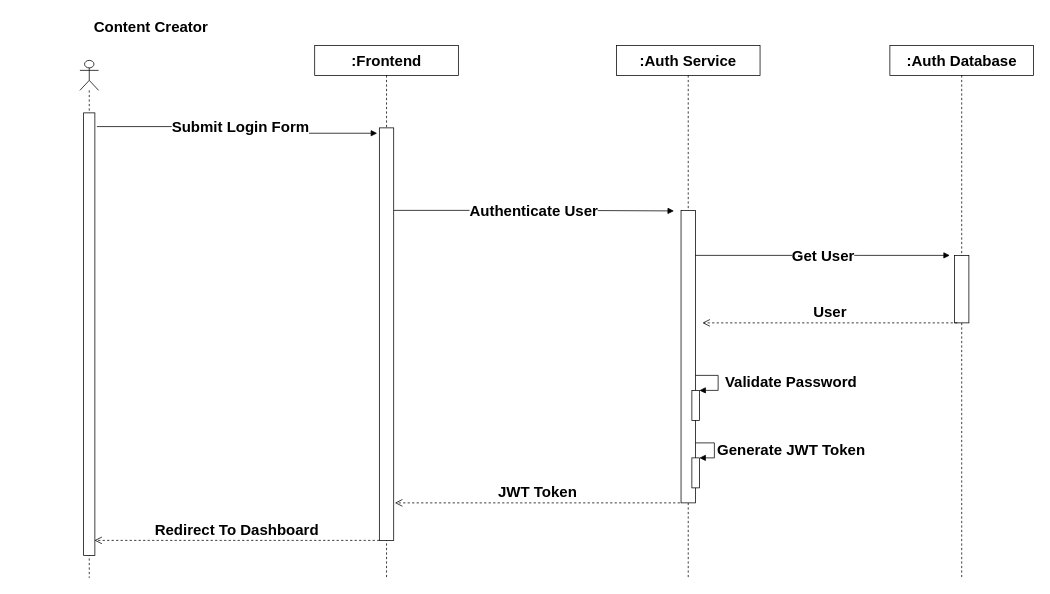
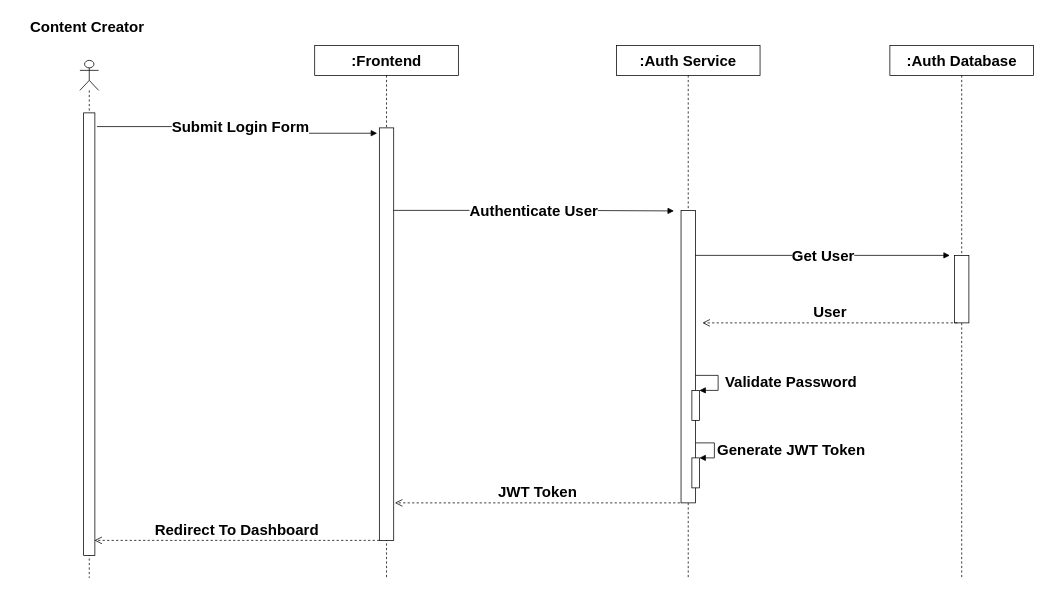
  <mxCell id="0" />
  <mxCell id="1" parent="0" />
- <mxCell id="2" value="Content Creator" style="text;html=1;strokeColor=none;fillColor=none;align=center;verticalAlign=middle;whiteSpace=wrap;rounded=0;fontSize=20;fontStyle=1" parent="1" vertex="1"><mxGeometry x="105.23" y="20" width="191.549" height="30" as="geometry" /></mxCell>
+ <mxCell id="2" value="Content Creator" style="text;html=1;strokeColor=none;fillColor=none;align=center;verticalAlign=middle;whiteSpace=wrap;rounded=0;fontSize=20;fontStyle=1" parent="1" vertex="1"><mxGeometry x="20.23" y="20" width="191.549" height="30" as="geometry" /></mxCell>
  <mxCell id="3" value=":Frontend" style="shape=umlLifeline;perimeter=lifelinePerimeter;whiteSpace=wrap;html=1;container=1;collapsible=0;recursiveResize=0;outlineConnect=0;fontSize=20;fontStyle=1" parent="1" vertex="1"><mxGeometry x="419.1" y="60" width="191.55" height="710" as="geometry" /></mxCell>
  <mxCell id="4" value="" style="html=1;points=[];perimeter=orthogonalPerimeter;fontSize=20;fontStyle=1" parent="3" vertex="1"><mxGeometry x="86.2" y="110" width="19.15" height="550" as="geometry" /></mxCell>
  <mxCell id="5" value="Authenticate User" style="edgeStyle=elbowEdgeStyle;fontSize=20;html=1;endArrow=block;endFill=1;rounded=0;exitX=1.181;exitY=0.031;exitDx=0;exitDy=0;exitPerimeter=0;entryX=-0.15;entryY=0.013;entryDx=0;entryDy=0;entryPerimeter=0;fontStyle=1" parent="3" edge="1"><mxGeometry width="160" relative="1" as="geometry"><mxPoint x="105.355" y="220.0" as="sourcePoint" /><mxPoint x="479.068" y="220.73" as="targetPoint" /><Array as="points"><mxPoint x="328.696" y="188.38" /></Array></mxGeometry></mxCell>
  <mxCell id="6" value="Redirect To Dashboard" style="html=1;verticalAlign=bottom;endArrow=open;dashed=1;endSize=8;rounded=0;fontSize=20;fontStyle=1" parent="3" edge="1"><mxGeometry relative="1" as="geometry"><mxPoint x="86.2" y="660.0" as="sourcePoint" /><mxPoint x="-293.8" y="660.0" as="targetPoint" /></mxGeometry></mxCell>
  <mxCell id="7" value="Submit Login Form" style="edgeStyle=elbowEdgeStyle;fontSize=20;html=1;endArrow=block;endFill=1;rounded=0;exitX=1.181;exitY=0.031;exitDx=0;exitDy=0;exitPerimeter=0;entryX=-0.15;entryY=0.013;entryDx=0;entryDy=0;entryPerimeter=0;fontStyle=1" parent="1" source="17" target="4" edge="1"><mxGeometry width="160" relative="1" as="geometry"><mxPoint x="141.352" y="150" as="sourcePoint" /><mxPoint x="495.718" y="150" as="targetPoint" /><Array as="points"><mxPoint x="352.056" y="150" /></Array></mxGeometry></mxCell>
  <mxCell id="8" value=":Auth Service" style="shape=umlLifeline;perimeter=lifelinePerimeter;whiteSpace=wrap;html=1;container=1;collapsible=0;recursiveResize=0;outlineConnect=0;fontSize=20;fontStyle=1" parent="1" vertex="1"><mxGeometry x="821.35" y="60" width="191.55" height="710" as="geometry" /></mxCell>
  <mxCell id="9" value="" style="html=1;points=[];perimeter=orthogonalPerimeter;fontSize=20;fontStyle=1" parent="8" vertex="1"><mxGeometry x="86.2" y="220" width="19.15" height="390" as="geometry" /></mxCell>
  <mxCell id="10" value="Get User" style="edgeStyle=elbowEdgeStyle;fontSize=20;html=1;endArrow=block;endFill=1;rounded=0;exitX=1.181;exitY=0.031;exitDx=0;exitDy=0;exitPerimeter=0;fontStyle=1" parent="8" edge="1"><mxGeometry width="160" relative="1" as="geometry"><mxPoint x="105.355" y="280.0" as="sourcePoint" /><mxPoint x="444.65" y="280" as="targetPoint" /><Array as="points"><mxPoint x="328.696" y="248.38" /></Array></mxGeometry></mxCell>
  <mxCell id="11" value="" style="html=1;points=[];perimeter=orthogonalPerimeter;fontSize=20;fontStyle=1" parent="8" vertex="1"><mxGeometry x="100.65" y="460" width="10" height="40" as="geometry" /></mxCell>
  <mxCell id="12" value="&amp;nbsp;Validate Password" style="edgeStyle=orthogonalEdgeStyle;html=1;align=left;spacingLeft=2;endArrow=block;rounded=0;entryX=1;entryY=0;fontSize=20;fontStyle=1" parent="8" target="11" edge="1"><mxGeometry relative="1" as="geometry"><mxPoint x="105.65" y="440" as="sourcePoint" /><Array as="points"><mxPoint x="135.65" y="440" /></Array></mxGeometry></mxCell>
  <mxCell id="13" value="" style="html=1;points=[];perimeter=orthogonalPerimeter;fontSize=20;fontStyle=1" parent="8" vertex="1"><mxGeometry x="100.65" y="550" width="10" height="40" as="geometry" /></mxCell>
  <mxCell id="14" value="Generate JWT Token" style="edgeStyle=orthogonalEdgeStyle;html=1;align=left;spacingLeft=2;endArrow=block;rounded=0;entryX=1;entryY=0;fontSize=20;fontStyle=1" parent="8" target="13" edge="1"><mxGeometry relative="1" as="geometry"><mxPoint x="105.65" y="530" as="sourcePoint" /><Array as="points"><mxPoint x="130.65" y="530" /></Array></mxGeometry></mxCell>
  <mxCell id="15" value="JWT Token" style="html=1;verticalAlign=bottom;endArrow=open;dashed=1;endSize=8;rounded=0;fontSize=20;fontStyle=1" parent="8" edge="1"><mxGeometry relative="1" as="geometry"><mxPoint x="84.65" y="610" as="sourcePoint" /><mxPoint x="-295.35" y="610" as="targetPoint" /></mxGeometry></mxCell>
  <mxCell id="16" value="" style="shape=umlLifeline;participant=umlActor;perimeter=lifelinePerimeter;whiteSpace=wrap;html=1;container=1;collapsible=0;recursiveResize=0;verticalAlign=top;spacingTop=36;outlineConnect=0;fontSize=20;fontStyle=1" parent="1" vertex="1"><mxGeometry x="106" y="80" width="25" height="690" as="geometry" /></mxCell>
  <mxCell id="17" value="" style="html=1;points=[];perimeter=orthogonalPerimeter;fontSize=20;fontStyle=1" parent="16" vertex="1"><mxGeometry x="5" y="70" width="15" height="590" as="geometry" /></mxCell>
  <mxCell id="18" value=":Auth Database" style="shape=umlLifeline;perimeter=lifelinePerimeter;whiteSpace=wrap;html=1;container=1;collapsible=0;recursiveResize=0;outlineConnect=0;fontSize=20;fontStyle=1" parent="1" vertex="1"><mxGeometry x="1186" y="60" width="191.55" height="710" as="geometry" /></mxCell>
  <mxCell id="19" value="" style="html=1;points=[];perimeter=orthogonalPerimeter;fontSize=20;fontStyle=1" parent="18" vertex="1"><mxGeometry x="86.2" y="280" width="19.15" height="90" as="geometry" /></mxCell>
  <mxCell id="20" value="User" style="html=1;verticalAlign=bottom;endArrow=open;dashed=1;endSize=8;rounded=0;fontSize=20;fontStyle=1" parent="18" edge="1"><mxGeometry relative="1" as="geometry"><mxPoint x="90" y="370" as="sourcePoint" /><mxPoint x="-250" y="370" as="targetPoint" /></mxGeometry></mxCell>
